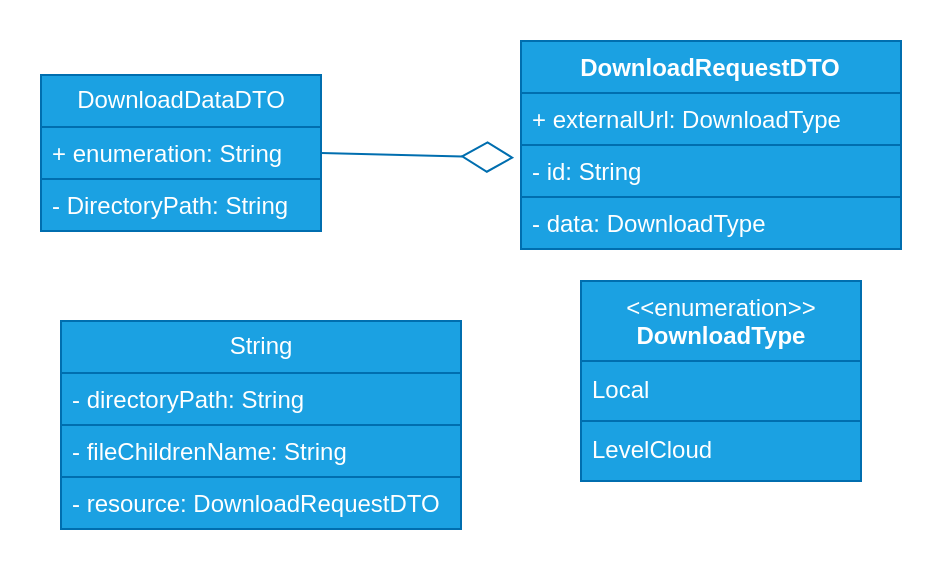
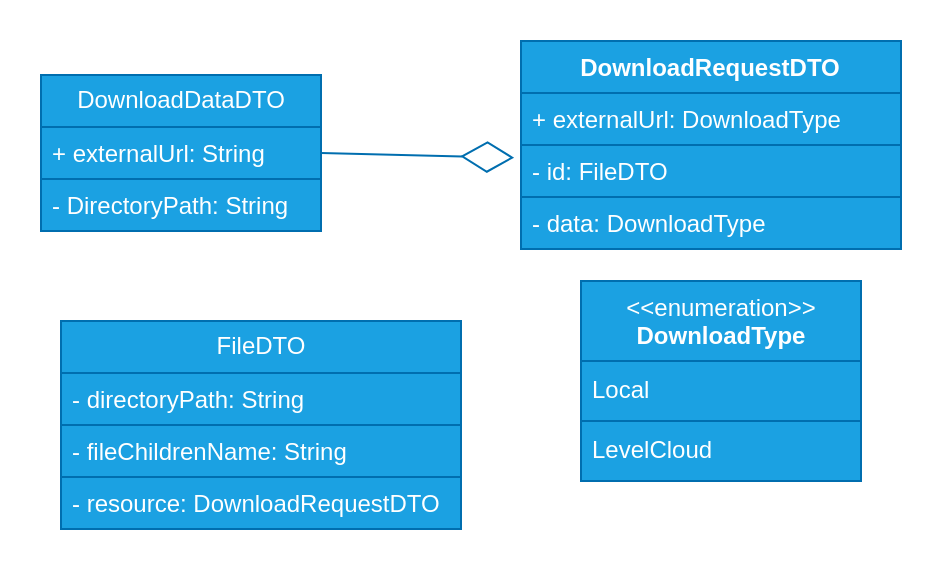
  <mxCell id="0" />
  <mxCell id="1" parent="0" />
  <mxCell id="2" value="DownloadDataDTO" style="swimlane;fontStyle=0;childLayout=stackLayout;horizontal=1;startSize=26;fillColor=#1ba1e2;horizontalStack=0;resizeParent=1;resizeParentMax=0;resizeLast=0;collapsible=1;marginBottom=0;html=1;fontColor=#ffffff;strokeColor=#006EAF;" parent="1" vertex="1"><mxGeometry x="20" y="37" width="140" height="78" as="geometry" /></mxCell>
- <mxCell id="3" value="+ enumeration: String" style="text;strokeColor=#006EAF;fillColor=#1ba1e2;align=left;verticalAlign=top;spacingLeft=4;spacingRight=4;overflow=hidden;rotatable=0;points=[[0,0.5],[1,0.5]];portConstraint=eastwest;whiteSpace=wrap;html=1;fontColor=#ffffff;" parent="2" vertex="1"><mxGeometry y="26" width="140" height="26" as="geometry" /></mxCell>
+ <mxCell id="3" value="+ externalUrl: String" style="text;strokeColor=#006EAF;fillColor=#1ba1e2;align=left;verticalAlign=top;spacingLeft=4;spacingRight=4;overflow=hidden;rotatable=0;points=[[0,0.5],[1,0.5]];portConstraint=eastwest;whiteSpace=wrap;html=1;fontColor=#ffffff;" parent="2" vertex="1"><mxGeometry y="26" width="140" height="26" as="geometry" /></mxCell>
  <mxCell id="4" value="- DirectoryPath: String" style="text;strokeColor=#006EAF;fillColor=#1ba1e2;align=left;verticalAlign=top;spacingLeft=4;spacingRight=4;overflow=hidden;rotatable=0;points=[[0,0.5],[1,0.5]];portConstraint=eastwest;whiteSpace=wrap;html=1;fontColor=#ffffff;" parent="2" vertex="1"><mxGeometry y="52" width="140" height="26" as="geometry" /></mxCell>
  <mxCell id="5" value="&amp;lt;&amp;lt;enumeration&amp;gt;&amp;gt;&lt;br&gt;&lt;b&gt;DownloadType&lt;/b&gt;" style="swimlane;fontStyle=0;align=center;verticalAlign=top;childLayout=stackLayout;horizontal=1;startSize=40;horizontalStack=0;resizeParent=1;resizeParentMax=0;resizeLast=0;collapsible=0;marginBottom=0;html=1;fillColor=#1ba1e2;fontColor=#ffffff;strokeColor=#006EAF;" parent="1" vertex="1"><mxGeometry x="290" y="140" width="140" height="100" as="geometry" /></mxCell>
  <mxCell id="6" value="Local" style="text;html=1;strokeColor=#006EAF;fillColor=#1ba1e2;align=left;verticalAlign=middle;spacingLeft=4;spacingRight=4;overflow=hidden;rotatable=0;points=[[0,0.5],[1,0.5]];portConstraint=eastwest;fontColor=#ffffff;" parent="5" vertex="1"><mxGeometry y="40" width="140" height="30" as="geometry" /></mxCell>
  <mxCell id="7" value="LevelCloud" style="text;html=1;strokeColor=#006EAF;fillColor=#1ba1e2;align=left;verticalAlign=middle;spacingLeft=4;spacingRight=4;overflow=hidden;rotatable=0;points=[[0,0.5],[1,0.5]];portConstraint=eastwest;fontColor=#ffffff;" parent="5" vertex="1"><mxGeometry y="70" width="140" height="30" as="geometry" /></mxCell>
  <mxCell id="8" value="DownloadRequestDTO" style="swimlane;fontStyle=1;align=center;verticalAlign=top;childLayout=stackLayout;horizontal=1;startSize=26;horizontalStack=0;resizeParent=1;resizeParentMax=0;resizeLast=0;collapsible=1;marginBottom=0;fillColor=#1ba1e2;fontColor=#ffffff;strokeColor=#006EAF;" parent="1" vertex="1"><mxGeometry x="260" y="20" width="190" height="104" as="geometry" /></mxCell>
  <mxCell id="9" value="+ externalUrl: DownloadType" style="text;strokeColor=#006EAF;fillColor=#1ba1e2;align=left;verticalAlign=top;spacingLeft=4;spacingRight=4;overflow=hidden;rotatable=0;points=[[0,0.5],[1,0.5]];portConstraint=eastwest;fontColor=#ffffff;" parent="8" vertex="1"><mxGeometry y="26" width="190" height="26" as="geometry" /></mxCell>
- <mxCell id="10" value="- id: String" style="text;strokeColor=#006EAF;fillColor=#1ba1e2;align=left;verticalAlign=top;spacingLeft=4;spacingRight=4;overflow=hidden;rotatable=0;points=[[0,0.5],[1,0.5]];portConstraint=eastwest;fontColor=#ffffff;" parent="8" vertex="1"><mxGeometry y="52" width="190" height="26" as="geometry" /></mxCell>
+ <mxCell id="10" value="- id: FileDTO" style="text;strokeColor=#006EAF;fillColor=#1ba1e2;align=left;verticalAlign=top;spacingLeft=4;spacingRight=4;overflow=hidden;rotatable=0;points=[[0,0.5],[1,0.5]];portConstraint=eastwest;fontColor=#ffffff;" parent="8" vertex="1"><mxGeometry y="52" width="190" height="26" as="geometry" /></mxCell>
  <mxCell id="11" value="- data: DownloadType" style="text;strokeColor=#006EAF;fillColor=#1ba1e2;align=left;verticalAlign=top;spacingLeft=4;spacingRight=4;overflow=hidden;rotatable=0;points=[[0,0.5],[1,0.5]];portConstraint=eastwest;fontColor=#ffffff;" parent="8" vertex="1"><mxGeometry y="78" width="190" height="26" as="geometry" /></mxCell>
  <mxCell id="12" value="" style="endArrow=diamondThin;endFill=0;endSize=24;html=1;entryX=-0.018;entryY=0.244;entryDx=0;entryDy=0;entryPerimeter=0;exitX=1;exitY=0.5;exitDx=0;exitDy=0;fillColor=#1ba1e2;strokeColor=#006EAF;" parent="1" source="2" edge="1"><mxGeometry width="160" relative="1" as="geometry"><mxPoint x="170" y="80" as="sourcePoint" /><mxPoint x="256.58" y="78.344" as="targetPoint" /></mxGeometry></mxCell>
- <mxCell id="13" value="String" style="swimlane;fontStyle=0;childLayout=stackLayout;horizontal=1;startSize=26;fillColor=#1ba1e2;horizontalStack=0;resizeParent=1;resizeParentMax=0;resizeLast=0;collapsible=1;marginBottom=0;html=1;fontColor=#ffffff;strokeColor=#006EAF;" parent="1" vertex="1"><mxGeometry x="30" y="160" width="200" height="104" as="geometry" /></mxCell>
+ <mxCell id="13" value="FileDTO" style="swimlane;fontStyle=0;childLayout=stackLayout;horizontal=1;startSize=26;fillColor=#1ba1e2;horizontalStack=0;resizeParent=1;resizeParentMax=0;resizeLast=0;collapsible=1;marginBottom=0;html=1;fontColor=#ffffff;strokeColor=#006EAF;" parent="1" vertex="1"><mxGeometry x="30" y="160" width="200" height="104" as="geometry" /></mxCell>
  <mxCell id="14" value="- directoryPath: String" style="text;strokeColor=#006EAF;fillColor=#1ba1e2;align=left;verticalAlign=top;spacingLeft=4;spacingRight=4;overflow=hidden;rotatable=0;points=[[0,0.5],[1,0.5]];portConstraint=eastwest;whiteSpace=wrap;html=1;fontColor=#ffffff;" parent="13" vertex="1"><mxGeometry y="26" width="200" height="26" as="geometry" /></mxCell>
  <mxCell id="15" value="- fileChildrenName: String" style="text;strokeColor=#006EAF;fillColor=#1ba1e2;align=left;verticalAlign=top;spacingLeft=4;spacingRight=4;overflow=hidden;rotatable=0;points=[[0,0.5],[1,0.5]];portConstraint=eastwest;whiteSpace=wrap;html=1;fontColor=#ffffff;" parent="13" vertex="1"><mxGeometry y="52" width="200" height="26" as="geometry" /></mxCell>
  <mxCell id="16" value="- resource: DownloadRequestDTO" style="text;strokeColor=#006EAF;fillColor=#1ba1e2;align=left;verticalAlign=top;spacingLeft=4;spacingRight=4;overflow=hidden;rotatable=0;points=[[0,0.5],[1,0.5]];portConstraint=eastwest;whiteSpace=wrap;html=1;fontColor=#ffffff;" parent="13" vertex="1"><mxGeometry y="78" width="200" height="26" as="geometry" /></mxCell>
